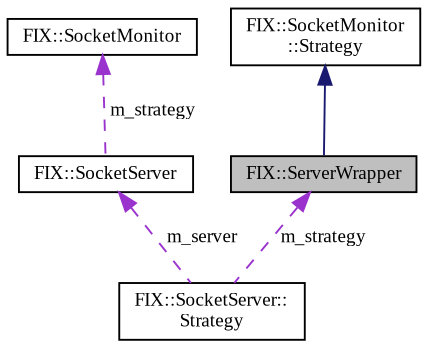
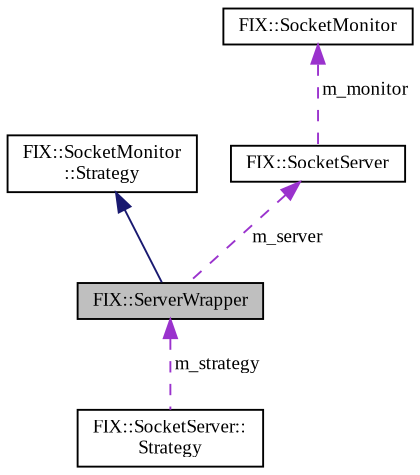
  digraph {
    fontname="Liberation Serif"
    node [color=black fillcolor=white fontname="Liberation Serif" fontsize=10 shape=record style=filled]
    edge [color=darkorchid3 dir=back fontname="Liberation Serif" fontsize=10 labelfontname=Helvetica labelfontsize=10 style=dashed]
    n1 [fillcolor=grey75 fontcolor=black height=0.2 label="FIX::ServerWrapper" width=0.4]
    n2 [height=0.2 label="FIX::SocketServer::\lStrategy" width=0.4]
    n3 [height=0.2 label="FIX::SocketMonitor\l::Strategy" width=0.4]
    n4 [height=0.2 label="FIX::SocketServer" width=0.4]
    n5 [height=0.2 label="FIX::SocketMonitor" width=0.4]
    n1 -> n2 [label=" m_strategy"]
    n3 -> n1 [color=midnightblue style=solid]
-   n4 -> n2 [label=" m_server"]
-   n5 -> n4 [label=" m_strategy"]
+   n4 -> n1 [label=" m_server"]
+   n5 -> n4 [label=" m_monitor"]
  }
